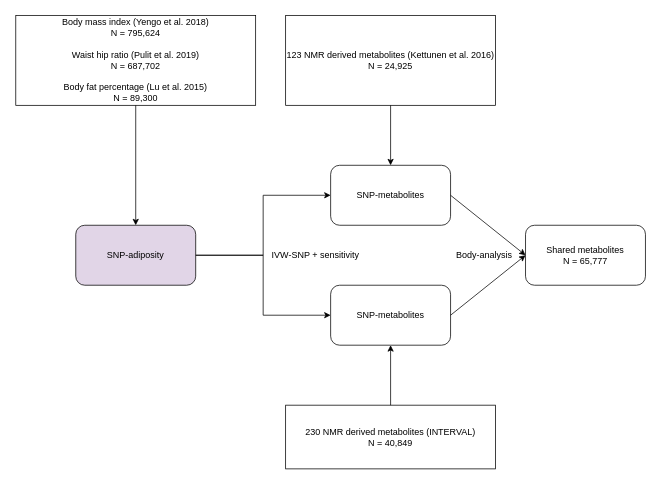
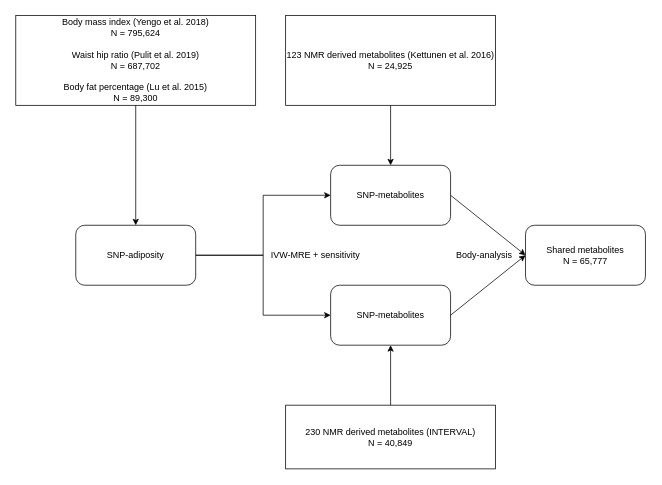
  <mxCell id="0" />
  <mxCell id="1" parent="0" />
  <mxCell id="2" value="Body mass index (Yengo et al. 2018)&lt;br&gt;N = 795,624&lt;br&gt;&lt;br&gt;Waist hip ratio (Pulit et al. 2019)&lt;br&gt;N = 687,702&lt;br&gt;&lt;br&gt;Body fat percentage (Lu et al. 2015)&lt;br&gt;N = 89,300" style="rounded=0;whiteSpace=wrap;html=1;" parent="1" vertex="1"><mxGeometry width="320" height="120" as="geometry" x="20" y="20" /></mxCell>
  <mxCell id="3" value="" style="edgeStyle=orthogonalEdgeStyle;rounded=0;orthogonalLoop=1;jettySize=auto;html=1;" parent="1" source="4" target="6" edge="1"><mxGeometry relative="1" as="geometry"><Array as="points"><mxPoint x="350" y="340" /><mxPoint x="350" y="260" /></Array></mxGeometry></mxCell>
- <mxCell id="4" value="SNP-adiposity" style="rounded=1;whiteSpace=wrap;html=1;fillColor=#e1d5e7;" parent="1" vertex="1"><mxGeometry x="100" y="300" width="160" height="80" as="geometry" /></mxCell>
+ <mxCell id="4" value="SNP-adiposity" style="rounded=1;whiteSpace=wrap;html=1;" parent="1" vertex="1"><mxGeometry x="100" y="300" width="160" height="80" as="geometry" /></mxCell>
  <mxCell id="5" value="" style="endArrow=classic;html=1;entryX=0.5;entryY=0;entryDx=0;entryDy=0;exitX=0.5;exitY=1;exitDx=0;exitDy=0;" parent="1" source="2" target="4" edge="1"><mxGeometry width="50" height="50" relative="1" as="geometry"><mxPoint x="300" y="470" as="sourcePoint" /><mxPoint x="350" y="420" as="targetPoint" /></mxGeometry></mxCell>
  <mxCell id="6" value="SNP-metabolites" style="whiteSpace=wrap;html=1;rounded=1;" parent="1" vertex="1"><mxGeometry x="440" y="220" width="160" height="80" as="geometry" /></mxCell>
  <mxCell id="7" value="123 NMR derived metabolites (Kettunen et al. 2016)&lt;br&gt;N = 24,925" style="rounded=0;whiteSpace=wrap;html=1;" parent="1" vertex="1"><mxGeometry x="380" width="280" height="120" as="geometry" y="20" /></mxCell>
  <mxCell id="8" value="" style="endArrow=classic;html=1;entryX=0.5;entryY=0;entryDx=0;entryDy=0;exitX=0.5;exitY=1;exitDx=0;exitDy=0;" parent="1" source="7" target="6" edge="1"><mxGeometry width="50" height="50" relative="1" as="geometry"><mxPoint x="190" y="150" as="sourcePoint" /><mxPoint x="190" y="230" as="targetPoint" /></mxGeometry></mxCell>
  <mxCell id="9" value="SNP-metabolites" style="whiteSpace=wrap;html=1;rounded=1;" parent="1" vertex="1"><mxGeometry x="440" y="380" width="160" height="80" as="geometry" /></mxCell>
  <mxCell id="10" value="" style="edgeStyle=orthogonalEdgeStyle;rounded=0;orthogonalLoop=1;jettySize=auto;html=1;entryX=0;entryY=0.5;entryDx=0;entryDy=0;exitX=1;exitY=0.5;exitDx=0;exitDy=0;" parent="1" source="4" target="9" edge="1"><mxGeometry relative="1" as="geometry"><mxPoint x="270" y="350" as="sourcePoint" /><mxPoint x="450" y="270" as="targetPoint" /><Array as="points"><mxPoint x="350" y="340" /><mxPoint x="350" y="420" /></Array></mxGeometry></mxCell>
  <mxCell id="11" value="230 NMR derived metabolites (INTERVAL)&lt;br&gt;N = 40,849" style="rounded=0;whiteSpace=wrap;html=1;" parent="1" vertex="1"><mxGeometry x="380" y="540" width="280" height="85" as="geometry" /></mxCell>
  <mxCell id="12" value="" style="endArrow=classic;html=1;exitX=0.5;exitY=0;exitDx=0;exitDy=0;entryX=0.5;entryY=1;entryDx=0;entryDy=0;" parent="1" source="11" target="9" edge="1"><mxGeometry width="50" height="50" relative="1" as="geometry"><mxPoint x="530" y="150" as="sourcePoint" /><mxPoint x="540" y="480" as="targetPoint" /></mxGeometry></mxCell>
- <mxCell id="13" value="IVW-SNP + sensitivity" style="text;html=1;strokeColor=none;fillColor=none;align=center;verticalAlign=middle;whiteSpace=wrap;rounded=0;" parent="1" vertex="1"><mxGeometry x="350" y="330" width="140" height="20" as="geometry" /></mxCell>
+ <mxCell id="13" value="IVW-MRE + sensitivity" style="text;html=1;strokeColor=none;fillColor=none;align=center;verticalAlign=middle;whiteSpace=wrap;rounded=0;" parent="1" vertex="1"><mxGeometry x="350" y="330" width="140" height="20" as="geometry" /></mxCell>
  <mxCell id="14" value="" style="endArrow=classic;html=1;exitX=1;exitY=0.5;exitDx=0;exitDy=0;entryX=0;entryY=0.5;entryDx=0;entryDy=0;" parent="1" source="6" target="16" edge="1"><mxGeometry width="50" height="50" relative="1" as="geometry"><mxPoint x="670" y="510" as="sourcePoint" /><mxPoint x="700" y="340" as="targetPoint" /></mxGeometry></mxCell>
  <mxCell id="15" value="" style="endArrow=classic;html=1;exitX=1;exitY=0.5;exitDx=0;exitDy=0;entryX=0;entryY=0.5;entryDx=0;entryDy=0;" parent="1" source="9" target="16" edge="1"><mxGeometry width="50" height="50" relative="1" as="geometry"><mxPoint x="610" y="270" as="sourcePoint" /><mxPoint x="700" y="340" as="targetPoint" /></mxGeometry></mxCell>
  <mxCell id="16" value="Shared metabolites&lt;br&gt;N = 65,777" style="whiteSpace=wrap;html=1;rounded=1;" parent="1" vertex="1"><mxGeometry x="700" y="300" width="160" height="80" as="geometry" /></mxCell>
  <mxCell id="17" value="Body-analysis" style="text;html=1;strokeColor=none;fillColor=none;align=center;verticalAlign=middle;whiteSpace=wrap;rounded=0;" parent="1" vertex="1"><mxGeometry x="600" y="330" width="90" height="20" as="geometry" /></mxCell>
